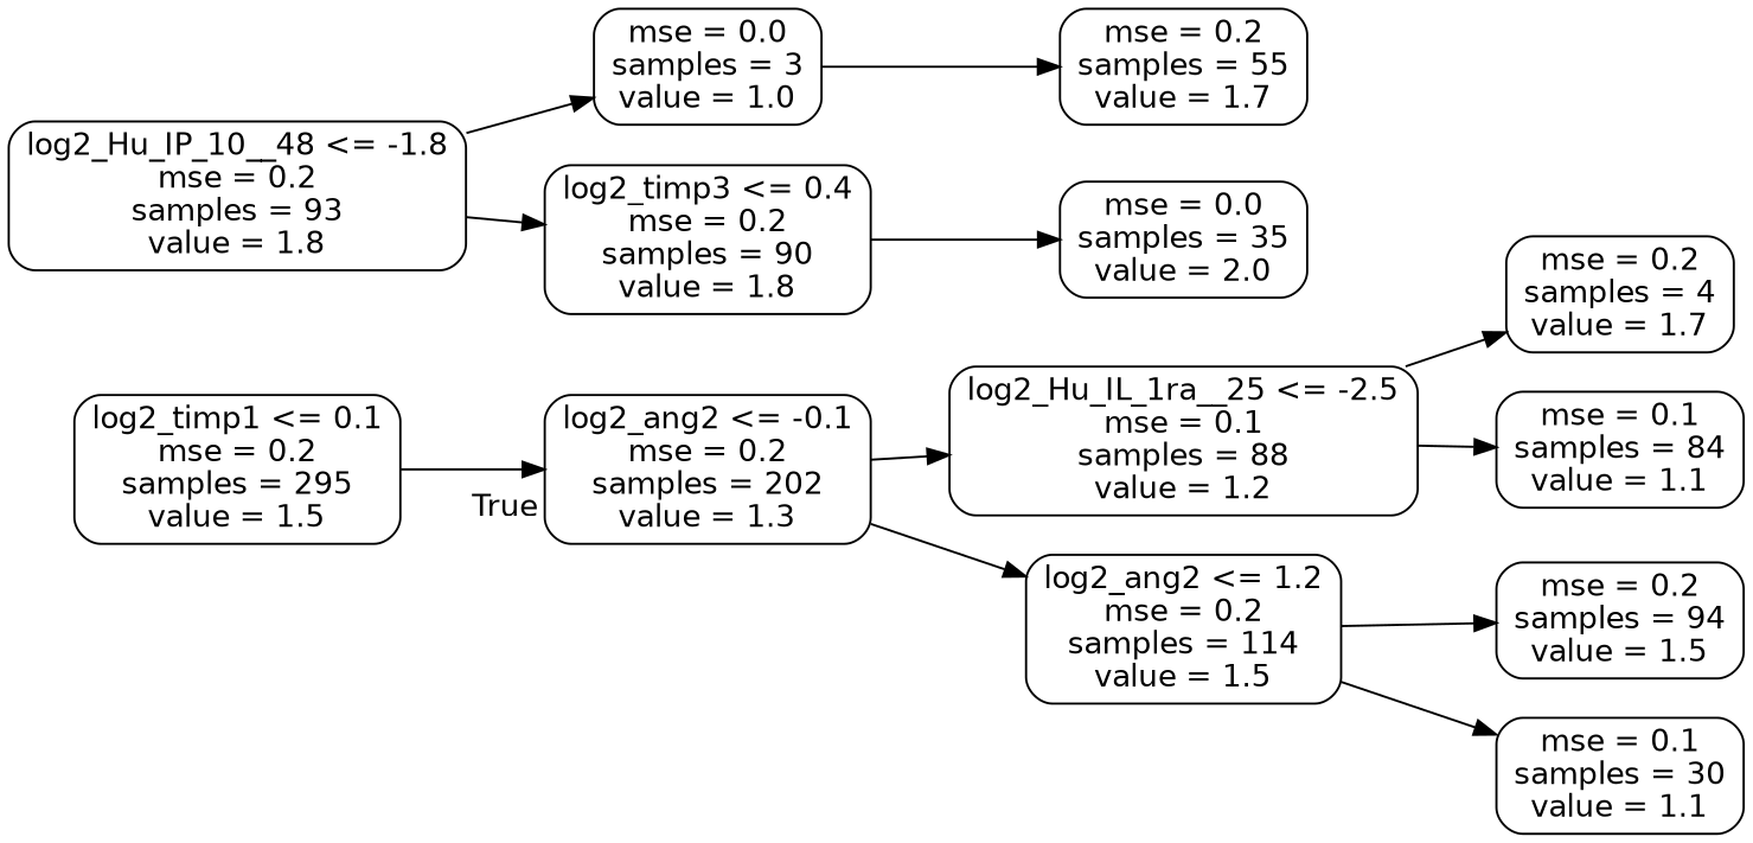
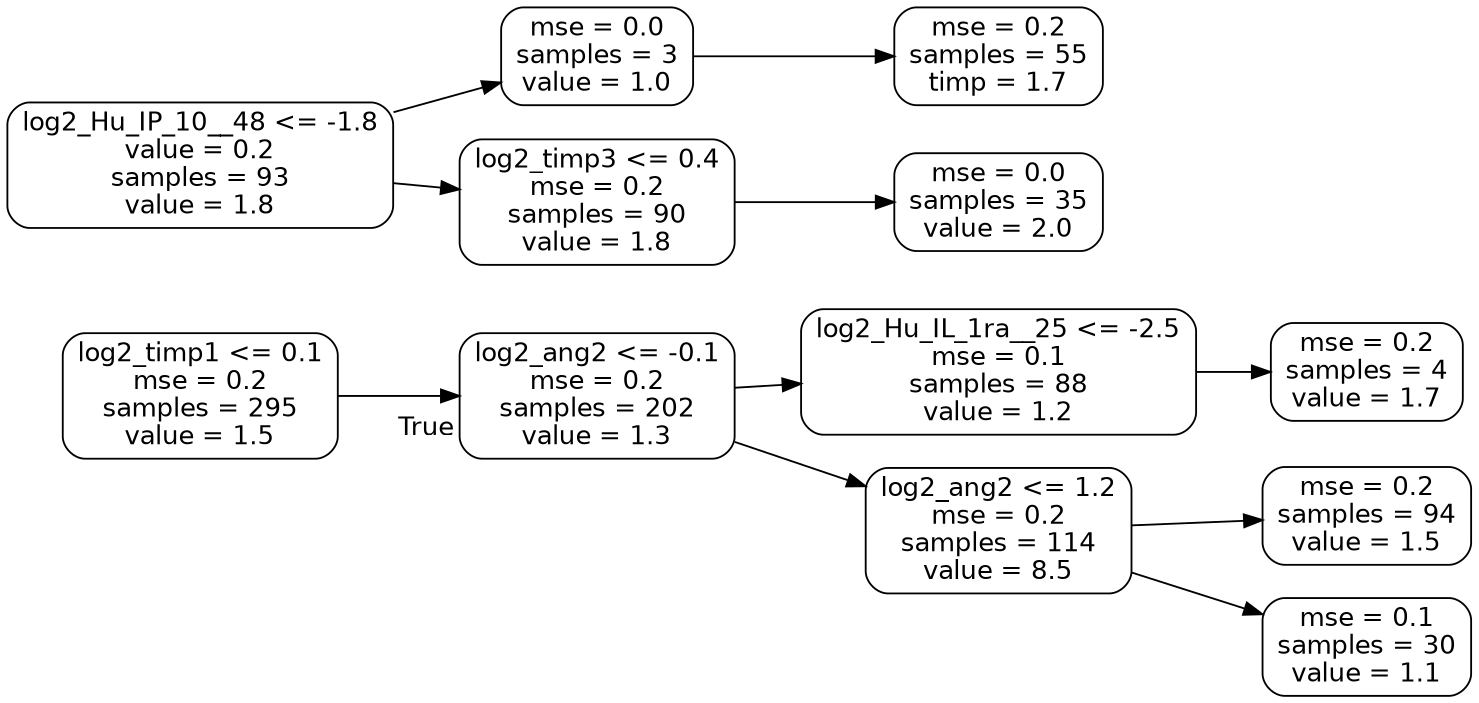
  digraph {
    rankdir=LR
    node [color=black fontname=helvetica shape=box style=rounded]
    edge [fontname=helvetica]
    n1 [label="log2_timp1 <= 0.1\nmse = 0.2\nsamples = 295\nvalue = 1.5"]
    n2 [label="log2_ang2 <= -0.1\nmse = 0.2\nsamples = 202\nvalue = 1.3"]
    n3 [label="log2_Hu_IL_1ra__25 <= -2.5\nmse = 0.1\nsamples = 88\nvalue = 1.2"]
-   n4 [label="log2_ang2 <= 1.2\nmse = 0.2\nsamples = 114\nvalue = 1.5"]
-   n5 [label="log2_Hu_IP_10__48 <= -1.8\nmse = 0.2\nsamples = 93\nvalue = 1.8"]
+   n4 [label="log2_ang2 <= 1.2\nmse = 0.2\nsamples = 114\nvalue = 8.5"]
+   n5 [label="log2_Hu_IP_10__48 <= -1.8\nvalue = 0.2\nsamples = 93\nvalue = 1.8"]
    n6 [label="mse = 0.0\nsamples = 3\nvalue = 1.0"]
    n7 [label="log2_timp3 <= 0.4\nmse = 0.2\nsamples = 90\nvalue = 1.8"]
    n8 [label="mse = 0.2\nsamples = 4\nvalue = 1.7"]
-   n9 [label="mse = 0.1\nsamples = 84\nvalue = 1.1"]
    n10 [label="mse = 0.2\nsamples = 94\nvalue = 1.5"]
    n11 [label="mse = 0.1\nsamples = 30\nvalue = 1.1"]
-   n12 [label="mse = 0.2\nsamples = 55\nvalue = 1.7"]
+   n12 [label="mse = 0.2\nsamples = 55\ntimp = 1.7"]
    n13 [label="mse = 0.0\nsamples = 35\nvalue = 2.0"]
    n1 -> n2 [headlabel=True labelangle=45 labeldistance=2.5]
    n2 -> n3
    n2 -> n4
    n3 -> n8
-   n3 -> n9
    n4 -> n10
    n4 -> n11
    n5 -> n6
    n5 -> n7
    n6 -> n12
    n7 -> n13
  }
